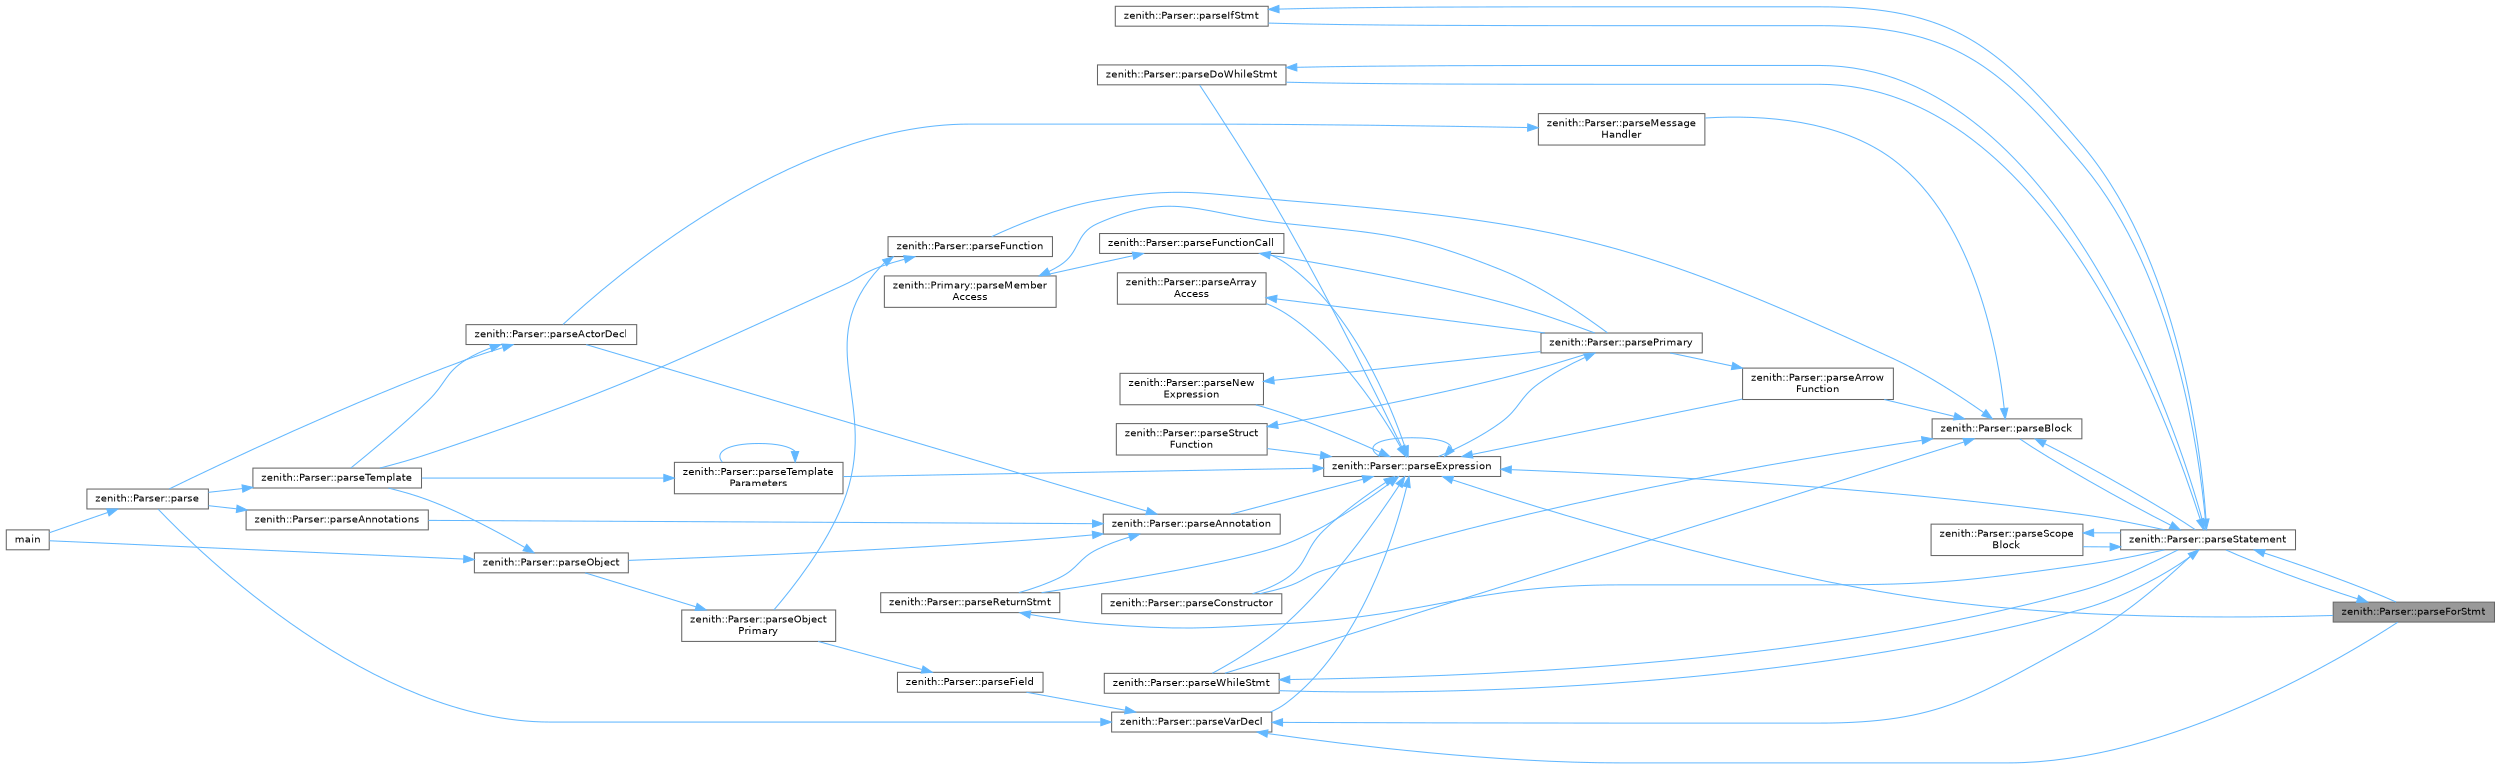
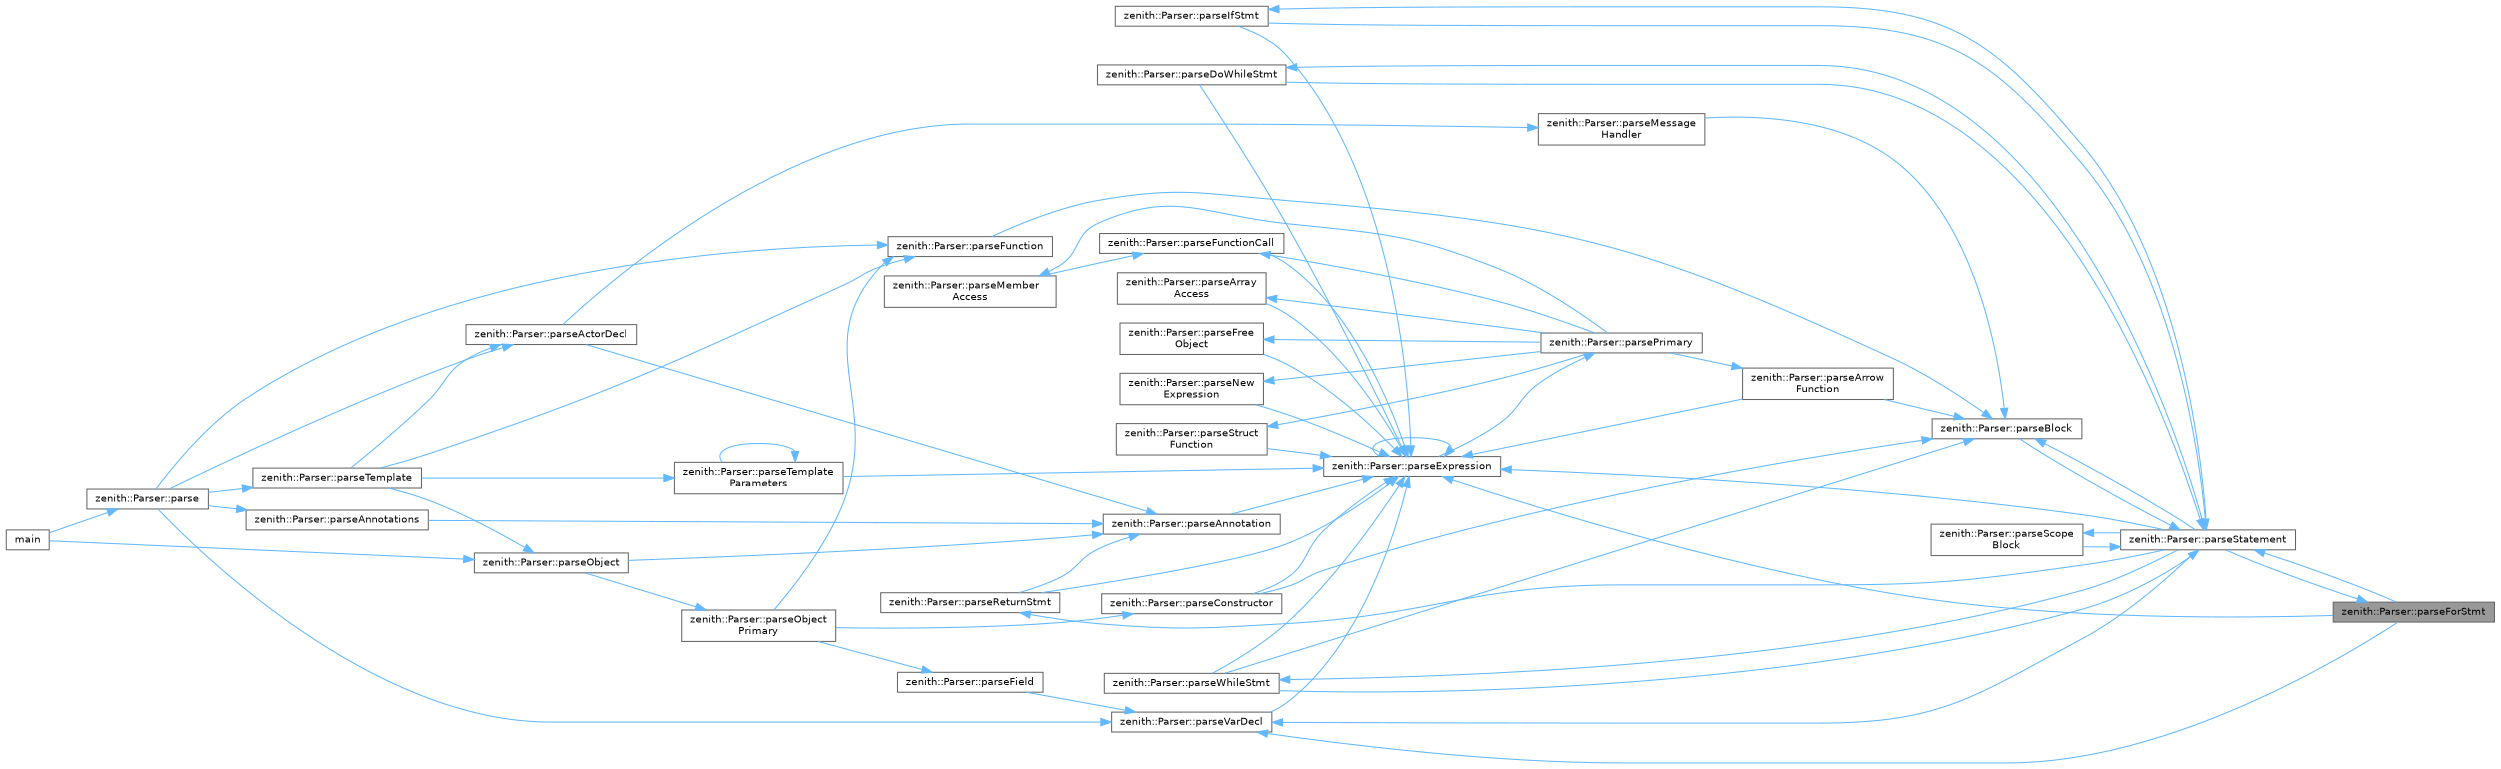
  digraph {
    rankdir=RL
    node [color=grey40 fillcolor=white fontname=Helvetica fontsize=10 shape=box style=filled]
    edge [color=steelblue1 dir=back fontname=Helvetica fontsize=10 labelfontname=Helvetica labelfontsize=10 style=solid]
    n1 [color=gray40 fillcolor=grey60 fontcolor=black height=0.2 label="zenith::Parser::parseForStmt" width=0.4]
    n2 [height=0.2 label="zenith::Parser::parseStatement" width=0.4]
    n3 [height=0.2 label="zenith::Parser::parseBlock" width=0.4]
    n4 [height=0.2 label="zenith::Parser::parseDoWhileStmt" width=0.4]
    n5 [height=0.2 label="zenith::Parser::parseIfStmt" width=0.4]
    n6 [height=0.2 label="zenith::Parser::parseWhileStmt" width=0.4]
    n7 [height=0.2 label="zenith::Parser::parseScope\lBlock" width=0.4]
    n8 [height=0.2 label="zenith::Parser::parseArrow\lFunction" width=0.4]
    n9 [height=0.2 label="zenith::Parser::parseConstructor" width=0.4]
    n10 [height=0.2 label="zenith::Parser::parseFunction" width=0.4]
    n11 [height=0.2 label="zenith::Parser::parseMessage\lHandler" width=0.4]
    n12 [height=0.2 label="zenith::Parser::parsePrimary" width=0.4]
    n13 [height=0.2 label="zenith::Parser::parseObject\lPrimary" width=0.4]
    n14 [height=0.2 label="zenith::Parser::parse" width=0.4]
    n15 [height=0.2 label="zenith::Parser::parseTemplate" width=0.4]
    n16 [height=0.2 label="zenith::Parser::parseActorDecl" width=0.4]
    n17 [height=0.2 label="zenith::Parser::parseExpression" width=0.4]
    n18 [height=0.2 label="zenith::Parser::parseAnnotation" width=0.4]
    n19 [height=0.2 label="zenith::Parser::parseReturnStmt" width=0.4]
    n20 [height=0.2 label="zenith::Parser::parseArray\lAccess" width=0.4]
+   n21 [height=0.2 label="zenith::Parser::parseFree\lObject" width=0.4]
    n22 [height=0.2 label="zenith::Parser::parseFunctionCall" width=0.4]
    n23 [height=0.2 label="zenith::Parser::parseNew\lExpression" width=0.4]
    n24 [height=0.2 label="zenith::Parser::parseStruct\lFunction" width=0.4]
    n25 [height=0.2 label="zenith::Parser::parseTemplate\lParameters" width=0.4]
    n26 [height=0.2 label="zenith::Parser::parseVarDecl" width=0.4]
    n27 [height=0.2 label="zenith::Parser::parseAnnotations" width=0.4]
    n28 [height=0.2 label="zenith::Parser::parseObject" width=0.4]
-   n29 [height=0.2 label="zenith::Primary::parseMember\lAccess" width=0.4]
+   n29 [height=0.2 label="zenith::Parser::parseMember\lAccess" width=0.4]
    n30 [height=0.2 label="zenith::Parser::parseField" width=0.4]
    n31 [height=0.2 label=main width=0.4]
    n1 -> n2
    n2 -> n1
    n2 -> n3
    n2 -> n4
    n2 -> n5
    n2 -> n6
    n2 -> n7
    n3 -> n2
    n3 -> n6
    n3 -> n8
    n3 -> n9
    n3 -> n10
    n3 -> n11
    n4 -> n2
    n5 -> n2
    n6 -> n2
    n7 -> n2
    n8 -> n12
+   n9 -> n13
    n10 -> n13
+   n10 -> n14
    n10 -> n15
    n11 -> n16
    n12 -> n17
    n13 -> n28
    n14 -> n31
    n15 -> n14
    n16 -> n14
    n16 -> n15
    n17 -> n1
    n17 -> n2
    n17 -> n4
+   n17 -> n5
    n17 -> n6
    n17 -> n8
    n17 -> n9
    n17 -> n17
    n17 -> n18
    n17 -> n19
    n17 -> n20
+   n17 -> n21
    n17 -> n22
    n17 -> n23
    n17 -> n24
    n17 -> n25
    n17 -> n26
    n18 -> n16
    n18 -> n19
    n18 -> n27
    n18 -> n28
    n19 -> n2
    n20 -> n12
+   n21 -> n12
    n22 -> n12
    n22 -> n29
    n23 -> n12
    n24 -> n12
    n25 -> n15
    n25 -> n25
    n26 -> n1
    n26 -> n2
    n26 -> n14
    n26 -> n30
    n27 -> n14
    n28 -> n15
    n28 -> n31
    n29 -> n12
    n30 -> n13
  }
